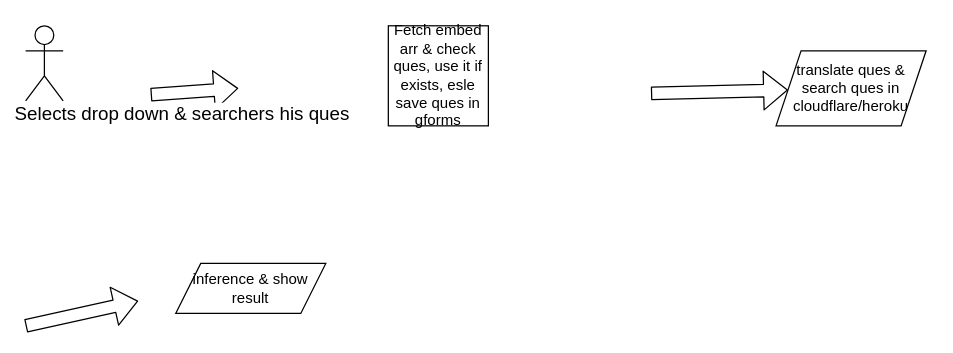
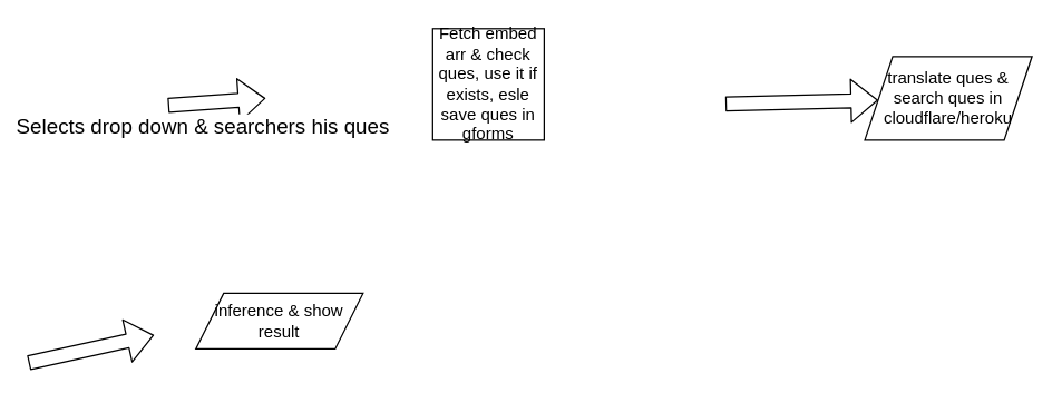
  <mxCell id="0" />
  <mxCell id="1" parent="0" />
- <mxCell id="2" value="Actor" style="shape=umlActor;verticalLabelPosition=bottom;verticalAlign=top;html=1;outlineConnect=0;" vertex="1" parent="1"><mxGeometry x="20" y="20" width="30" height="60" as="geometry" /></mxCell>
  <mxCell id="3" value="" style="shape=flexArrow;endArrow=classic;html=1;" edge="1" parent="1"><mxGeometry width="50" height="50" relative="1" as="geometry"><mxPoint x="120" y="75" as="sourcePoint" /><mxPoint x="190" y="70" as="targetPoint" /></mxGeometry></mxCell>
  <mxCell id="4" value="&lt;span style=&quot;font-size: 15px&quot;&gt;Selects drop down &amp;amp; searchers his ques&lt;/span&gt;" style="edgeLabel;html=1;align=center;verticalAlign=middle;resizable=0;points=[];" vertex="1" connectable="0" parent="3"><mxGeometry x="-0.316" y="-1" relative="1" as="geometry"><mxPoint y="15.71" as="offset" /></mxGeometry></mxCell>
  <mxCell id="5" value="Fetch embed arr &amp;amp; check ques, use it if exists, esle save ques in gforms" style="whiteSpace=wrap;html=1;aspect=fixed;" vertex="1" parent="1"><mxGeometry x="310" y="20" width="80" height="80" as="geometry" /></mxCell>
  <mxCell id="6" value="" style="shape=flexArrow;endArrow=classic;html=1;" edge="1" parent="1" target="7"><mxGeometry width="50" height="50" relative="1" as="geometry"><mxPoint x="520" y="74" as="sourcePoint" /><mxPoint x="510" y="70" as="targetPoint" /></mxGeometry></mxCell>
  <mxCell id="7" value="translate ques &amp;amp; search ques in cloudflare/heroku" style="shape=parallelogram;perimeter=parallelogramPerimeter;whiteSpace=wrap;html=1;fixedSize=1;" vertex="1" parent="1"><mxGeometry x="620" y="40" width="120" height="60" as="geometry" /></mxCell>
  <mxCell id="8" value="" style="shape=flexArrow;endArrow=classic;html=1;" edge="1" parent="1"><mxGeometry width="50" height="50" relative="1" as="geometry"><mxPoint x="20" y="260" as="sourcePoint" /><mxPoint x="110" y="240" as="targetPoint" /></mxGeometry></mxCell>
  <mxCell id="9" value="inference &amp;amp; show result" style="shape=parallelogram;perimeter=parallelogramPerimeter;whiteSpace=wrap;html=1;fixedSize=1;" vertex="1" parent="1"><mxGeometry x="140" y="210" width="120" height="40" as="geometry" /></mxCell>
